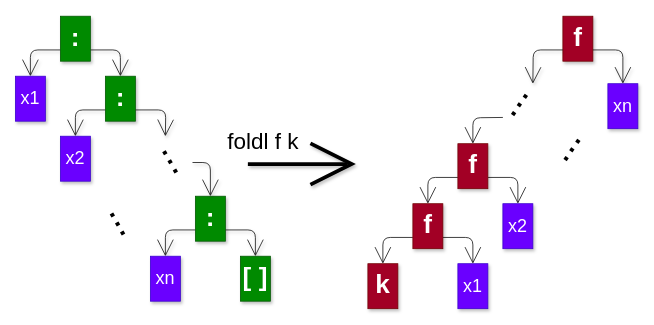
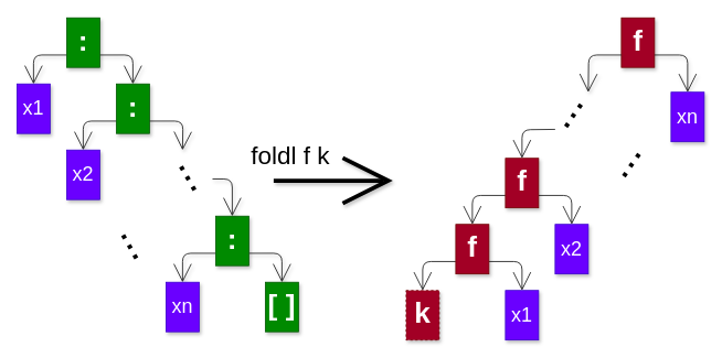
  <mxCell id="0" />
  <mxCell id="1" parent="0" />
  <mxCell id="2" style="edgeStyle=orthogonalEdgeStyle;rounded=1;orthogonalLoop=1;jettySize=auto;html=1;exitX=0;exitY=0.75;exitDx=0;exitDy=0;entryX=0.5;entryY=0;entryDx=0;entryDy=0;endArrow=open;endFill=0;strokeWidth=1;endSize=20;shadow=1;" edge="1" parent="1" source="4" target="12"><mxGeometry relative="1" as="geometry" /></mxCell>
  <mxCell id="3" style="edgeStyle=orthogonalEdgeStyle;rounded=1;orthogonalLoop=1;jettySize=auto;html=1;exitX=1;exitY=0.75;exitDx=0;exitDy=0;entryX=0.5;entryY=0;entryDx=0;entryDy=0;endArrow=open;endFill=0;endSize=20;strokeWidth=1;shadow=1;" edge="1" parent="1" source="4" target="7"><mxGeometry relative="1" as="geometry" /></mxCell>
  <mxCell id="4" value="&lt;font style=&quot;font-size: 35px;&quot;&gt;&lt;b style=&quot;font-size: 35px;&quot;&gt;:&lt;/b&gt;&lt;/font&gt;" style="rounded=0;whiteSpace=wrap;html=1;fillColor=#008a00;strokeColor=#005700;fontColor=#ffffff;fontSize=35;verticalAlign=top;shadow=1;" vertex="1" parent="1"><mxGeometry x="80" y="20.93" width="40" height="60" as="geometry" /></mxCell>
  <mxCell id="5" style="edgeStyle=orthogonalEdgeStyle;rounded=1;orthogonalLoop=1;jettySize=auto;html=1;exitX=0;exitY=0.75;exitDx=0;exitDy=0;entryX=0.5;entryY=0;entryDx=0;entryDy=0;endArrow=open;endFill=0;endSize=20;strokeWidth=1;shadow=1;" edge="1" parent="1" source="7" target="13"><mxGeometry relative="1" as="geometry" /></mxCell>
  <mxCell id="6" style="edgeStyle=orthogonalEdgeStyle;rounded=1;orthogonalLoop=1;jettySize=auto;html=1;exitX=1;exitY=0.75;exitDx=0;exitDy=0;entryX=0.5;entryY=0;entryDx=0;entryDy=0;endArrow=open;endFill=0;endSize=20;strokeWidth=1;shadow=1;" edge="1" parent="1" source="7"><mxGeometry relative="1" as="geometry"><mxPoint x="220" y="180.93" as="targetPoint" /></mxGeometry></mxCell>
  <mxCell id="7" value="&lt;font style=&quot;font-size: 35px;&quot;&gt;&lt;b style=&quot;font-size: 35px;&quot;&gt;:&lt;/b&gt;&lt;/font&gt;" style="rounded=0;whiteSpace=wrap;html=1;fillColor=#008a00;strokeColor=#005700;fontColor=#ffffff;fontSize=35;verticalAlign=top;shadow=1;" vertex="1" parent="1"><mxGeometry x="140" y="100.93" width="40" height="60" as="geometry" /></mxCell>
  <mxCell id="8" style="edgeStyle=orthogonalEdgeStyle;rounded=1;orthogonalLoop=1;jettySize=auto;html=1;exitX=0;exitY=0.75;exitDx=0;exitDy=0;entryX=0.5;entryY=0;entryDx=0;entryDy=0;endArrow=open;endFill=0;endSize=20;strokeWidth=1;shadow=1;" edge="1" parent="1" source="10" target="14"><mxGeometry relative="1" as="geometry" /></mxCell>
  <mxCell id="9" style="edgeStyle=orthogonalEdgeStyle;rounded=1;orthogonalLoop=1;jettySize=auto;html=1;exitX=1;exitY=0.75;exitDx=0;exitDy=0;entryX=0.5;entryY=0;entryDx=0;entryDy=0;endArrow=open;endFill=0;endSize=20;strokeWidth=1;shadow=1;" edge="1" parent="1" source="10" target="11"><mxGeometry relative="1" as="geometry" /></mxCell>
  <mxCell id="10" value="&lt;font style=&quot;font-size: 35px;&quot;&gt;&lt;b style=&quot;font-size: 35px;&quot;&gt;:&lt;/b&gt;&lt;/font&gt;" style="rounded=0;whiteSpace=wrap;html=1;fillColor=#008a00;strokeColor=#005700;fontColor=#ffffff;fontSize=35;verticalAlign=top;shadow=1;" vertex="1" parent="1"><mxGeometry x="260" y="260.93" width="40" height="60" as="geometry" /></mxCell>
  <mxCell id="11" value="&lt;font style=&quot;font-size: 35px&quot;&gt;&lt;b style=&quot;font-size: 35px&quot;&gt;[ ]&lt;/b&gt;&lt;/font&gt;" style="rounded=0;whiteSpace=wrap;html=1;fillColor=#008a00;strokeColor=#005700;fontColor=#ffffff;fontSize=35;verticalAlign=top;shadow=1;" vertex="1" parent="1"><mxGeometry x="320" y="340.93" width="40" height="60" as="geometry" /></mxCell>
  <mxCell id="12" value="x1" style="rounded=0;whiteSpace=wrap;html=1;fontSize=24;fillColor=#6a00ff;strokeColor=#3700CC;fontColor=#ffffff;shadow=1;" vertex="1" parent="1"><mxGeometry x="20" y="100.93" width="40" height="60" as="geometry" /></mxCell>
  <mxCell id="13" value="x2" style="rounded=0;whiteSpace=wrap;html=1;fontSize=24;fillColor=#6a00ff;strokeColor=#3700CC;fontColor=#ffffff;shadow=1;" vertex="1" parent="1"><mxGeometry x="80" y="180.93" width="40" height="60" as="geometry" /></mxCell>
  <mxCell id="14" value="xn" style="rounded=0;whiteSpace=wrap;html=1;fontSize=24;fillColor=#6a00ff;strokeColor=#3700CC;fontColor=#ffffff;shadow=1;" vertex="1" parent="1"><mxGeometry x="200" y="340.93" width="40" height="60" as="geometry" /></mxCell>
  <mxCell id="15" style="edgeStyle=orthogonalEdgeStyle;rounded=1;orthogonalLoop=1;jettySize=auto;html=1;entryX=0.5;entryY=0;entryDx=0;entryDy=0;fontSize=50;endArrow=open;endFill=0;endSize=20;strokeWidth=1;exitX=0.75;exitY=0;exitDx=0;exitDy=0;shadow=1;" edge="1" parent="1" source="16" target="10"><mxGeometry relative="1" as="geometry"><mxPoint x="280" y="210.93" as="sourcePoint" /><Array as="points"><mxPoint x="280" y="215.93" /></Array></mxGeometry></mxCell>
  <mxCell id="16" value="&lt;font style=&quot;font-size: 50px;&quot;&gt;...&lt;/font&gt;" style="text;html=1;strokeColor=none;fillColor=none;align=center;verticalAlign=middle;whiteSpace=wrap;rounded=0;fontSize=50;rotation=60;shadow=1;" vertex="1" parent="1"><mxGeometry x="210" y="198" width="60" height="20" as="geometry" /></mxCell>
  <mxCell id="17" value="&lt;font style=&quot;font-size: 50px;&quot;&gt;...&lt;/font&gt;" style="text;html=1;strokeColor=none;fillColor=none;align=center;verticalAlign=middle;whiteSpace=wrap;rounded=0;fontSize=50;rotation=60;shadow=1;" vertex="1" parent="1"><mxGeometry x="140" y="280.93" width="60" height="20" as="geometry" /></mxCell>
  <mxCell id="18" value="foldl f k" style="edgeStyle=orthogonalEdgeStyle;rounded=1;orthogonalLoop=1;jettySize=auto;html=1;fontSize=30;endArrow=open;endFill=0;endSize=50;strokeWidth=5;shadow=1;labelBackgroundColor=none;" edge="1" parent="1"><mxGeometry x="-0.722" y="30" relative="1" as="geometry"><mxPoint x="330" y="218" as="sourcePoint" /><mxPoint x="474" y="218" as="targetPoint" /><Array as="points"><mxPoint x="410" y="218" /><mxPoint x="410" y="218" /></Array><mxPoint as="offset" /></mxGeometry></mxCell>
  <mxCell id="19" value="&lt;font style=&quot;font-size: 35px&quot;&gt;&lt;b style=&quot;font-size: 35px&quot;&gt;f&lt;/b&gt;&lt;/font&gt;" style="rounded=0;whiteSpace=wrap;html=1;fillColor=#a20025;strokeColor=#6F0000;fontColor=#ffffff;fontSize=35;verticalAlign=top;shadow=1;" vertex="1" parent="1"><mxGeometry x="750" y="20.93" width="40" height="60" as="geometry" /></mxCell>
  <mxCell id="20" style="edgeStyle=orthogonalEdgeStyle;rounded=1;orthogonalLoop=1;jettySize=auto;html=1;exitX=1;exitY=0.75;exitDx=0;exitDy=0;endArrow=open;endFill=0;endSize=20;strokeWidth=1;shadow=1;entryX=0.5;entryY=0;entryDx=0;entryDy=0;" edge="1" parent="1" source="19" target="21"><mxGeometry x="680" y="12.93" as="geometry"><mxPoint x="840" y="140.93" as="targetPoint" /></mxGeometry></mxCell>
  <mxCell id="21" value="xn" style="rounded=0;whiteSpace=wrap;html=1;fontSize=24;fillColor=#6a00ff;strokeColor=#3700CC;fontColor=#ffffff;shadow=1;" vertex="1" parent="1"><mxGeometry x="810" y="110.93" width="40" height="60" as="geometry" /></mxCell>
  <mxCell id="22" style="edgeStyle=orthogonalEdgeStyle;rounded=1;orthogonalLoop=1;jettySize=auto;html=1;exitX=0;exitY=0.75;exitDx=0;exitDy=0;endArrow=open;endFill=0;strokeWidth=1;endSize=20;shadow=1;entryX=0.5;entryY=0;entryDx=0;entryDy=0;" edge="1" parent="1" source="19"><mxGeometry x="680" y="12.93" as="geometry"><mxPoint x="710" y="110.93" as="targetPoint" /></mxGeometry></mxCell>
  <mxCell id="23" value="x1" style="rounded=0;whiteSpace=wrap;html=1;fontSize=24;fillColor=#6a00ff;strokeColor=#3700CC;fontColor=#ffffff;shadow=1;" vertex="1" parent="1"><mxGeometry x="610" y="350.93" width="40" height="60" as="geometry" /></mxCell>
  <mxCell id="24" value="&lt;font style=&quot;font-size: 50px;&quot;&gt;...&lt;/font&gt;" style="text;html=1;strokeColor=none;fillColor=none;align=center;verticalAlign=middle;whiteSpace=wrap;rounded=0;fontSize=50;rotation=-55;shadow=1;" vertex="1" parent="1"><mxGeometry x="650" y="120.93" width="60" height="20" as="geometry" /></mxCell>
  <mxCell id="25" style="edgeStyle=orthogonalEdgeStyle;rounded=1;orthogonalLoop=1;jettySize=auto;html=1;exitX=0;exitY=0.75;exitDx=0;exitDy=0;entryX=0.5;entryY=0;entryDx=0;entryDy=0;endArrow=open;endFill=0;endSize=20;" edge="1" parent="1" target="28"><mxGeometry relative="1" as="geometry"><mxPoint x="670" y="155.93" as="sourcePoint" /></mxGeometry></mxCell>
  <mxCell id="26" style="edgeStyle=orthogonalEdgeStyle;rounded=1;orthogonalLoop=1;jettySize=auto;html=1;exitX=0;exitY=0.75;exitDx=0;exitDy=0;entryX=0.5;entryY=0;entryDx=0;entryDy=0;endArrow=open;endFill=0;endSize=20;" edge="1" parent="1" source="28" target="31"><mxGeometry relative="1" as="geometry" /></mxCell>
  <mxCell id="27" style="edgeStyle=orthogonalEdgeStyle;rounded=1;orthogonalLoop=1;jettySize=auto;html=1;exitX=1;exitY=0.75;exitDx=0;exitDy=0;entryX=0.5;entryY=0;entryDx=0;entryDy=0;endArrow=open;endFill=0;endSize=20;" edge="1" parent="1" source="28" target="34"><mxGeometry relative="1" as="geometry" /></mxCell>
  <mxCell id="28" value="&lt;font style=&quot;font-size: 35px&quot;&gt;&lt;b style=&quot;font-size: 35px&quot;&gt;f&lt;/b&gt;&lt;/font&gt;" style="rounded=0;whiteSpace=wrap;html=1;fillColor=#a20025;strokeColor=#6F0000;fontColor=#ffffff;fontSize=35;verticalAlign=top;shadow=1;" vertex="1" parent="1"><mxGeometry x="610" y="190.93" width="40" height="60" as="geometry" /></mxCell>
  <mxCell id="29" style="edgeStyle=orthogonalEdgeStyle;rounded=1;orthogonalLoop=1;jettySize=auto;html=1;exitX=0;exitY=0.75;exitDx=0;exitDy=0;entryX=0.5;entryY=0;entryDx=0;entryDy=0;endArrow=open;endFill=0;endSize=20;" edge="1" parent="1" source="31" target="33"><mxGeometry relative="1" as="geometry" /></mxCell>
  <mxCell id="30" style="edgeStyle=orthogonalEdgeStyle;rounded=1;orthogonalLoop=1;jettySize=auto;html=1;exitX=1;exitY=0.75;exitDx=0;exitDy=0;entryX=0.5;entryY=0;entryDx=0;entryDy=0;endArrow=open;endFill=0;endSize=20;" edge="1" parent="1" source="31" target="23"><mxGeometry relative="1" as="geometry" /></mxCell>
  <mxCell id="31" value="&lt;font style=&quot;font-size: 35px&quot;&gt;&lt;b style=&quot;font-size: 35px&quot;&gt;f&lt;/b&gt;&lt;/font&gt;" style="rounded=0;whiteSpace=wrap;html=1;fillColor=#a20025;strokeColor=#6F0000;fontColor=#ffffff;fontSize=35;verticalAlign=top;shadow=1;" vertex="1" parent="1"><mxGeometry x="550" y="270.93" width="40" height="60" as="geometry" /></mxCell>
  <mxCell id="32" value="&lt;font style=&quot;font-size: 50px;&quot;&gt;...&lt;/font&gt;" style="text;html=1;strokeColor=none;fillColor=none;align=center;verticalAlign=middle;whiteSpace=wrap;rounded=0;fontSize=50;rotation=-55;shadow=1;" vertex="1" parent="1"><mxGeometry x="720" y="180.93" width="60" height="20" as="geometry" /></mxCell>
- <mxCell id="33" value="&lt;font style=&quot;font-size: 35px&quot;&gt;&lt;b style=&quot;font-size: 35px&quot;&gt;k&lt;/b&gt;&lt;/font&gt;" style="rounded=0;whiteSpace=wrap;html=1;fillColor=#a20025;strokeColor=#6F0000;fontColor=#ffffff;fontSize=35;verticalAlign=top;shadow=1;" vertex="1" parent="1"><mxGeometry x="490" y="350.93" width="40" height="60" as="geometry" /></mxCell>
+ <mxCell id="33" value="&lt;font style=&quot;font-size: 35px&quot;&gt;&lt;b style=&quot;font-size: 35px&quot;&gt;k&lt;/b&gt;&lt;/font&gt;" style="rounded=0;whiteSpace=wrap;html=1;fillColor=#a20025;strokeColor=#6F0000;fontColor=#ffffff;fontSize=35;verticalAlign=top;shadow=1;dashed=1;" vertex="1" parent="1"><mxGeometry x="490" y="350.93" width="40" height="60" as="geometry" /></mxCell>
  <mxCell id="34" value="x2" style="rounded=0;whiteSpace=wrap;html=1;fontSize=24;fillColor=#6a00ff;strokeColor=#3700CC;fontColor=#ffffff;shadow=1;" vertex="1" parent="1"><mxGeometry x="670" y="270.93" width="40" height="60" as="geometry" /></mxCell>
